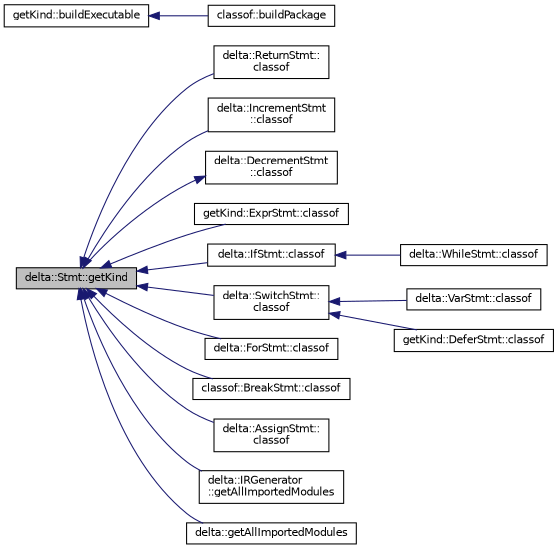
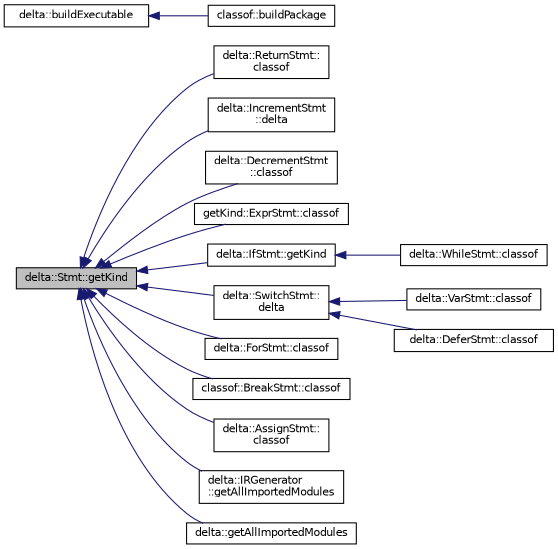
  digraph {
    rankdir=LR
    node [color=black fillcolor=white fontname=Helvetica fontsize=10 shape=record style=filled]
    edge [color=midnightblue dir=back fontname=Helvetica fontsize=10 labelfontname=Helvetica labelfontsize=10 style=solid]
    n1 [fillcolor=grey75 fontcolor=black height=0.2 label="delta::Stmt::getKind" width=0.4]
    n2 [height=0.2 label="delta::ReturnStmt::\lclassof" width=0.4]
-   n3 [height=0.2 label="delta::IncrementStmt\l::classof" width=0.4]
+   n3 [height=0.2 label="delta::IncrementStmt\l::delta" width=0.4]
    n4 [height=0.2 label="delta::DecrementStmt\l::classof" width=0.4]
    n5 [height=0.2 label="getKind::ExprStmt::classof" width=0.4]
-   n6 [height=0.2 label="delta::IfStmt::classof" width=0.4]
-   n7 [height=0.2 label="delta::SwitchStmt::\lclassof" width=0.4]
+   n6 [height=0.2 label="delta::IfStmt::getKind" width=0.4]
+   n7 [height=0.2 label="delta::SwitchStmt::\ldelta" width=0.4]
    n8 [height=0.2 label="delta::ForStmt::classof" width=0.4]
    n9 [height=0.2 label="classof::BreakStmt::classof" width=0.4]
    n10 [height=0.2 label="delta::AssignStmt::\lclassof" width=0.4]
    n11 [height=0.2 label="delta::IRGenerator\l::getAllImportedModules" width=0.4]
    n12 [height=0.2 label="delta::getAllImportedModules" width=0.4]
    n13 [height=0.2 label="delta::VarStmt::classof" width=0.4]
-   n14 [height=0.2 label="getKind::DeferStmt::classof" width=0.4]
+   n14 [height=0.2 label="delta::DeferStmt::classof" width=0.4]
    n15 [height=0.2 label="delta::WhileStmt::classof" width=0.4]
-   n16 [height=0.2 label="getKind::buildExecutable" width=0.4]
+   n16 [height=0.2 label="delta::buildExecutable" width=0.4]
    n17 [height=0.2 label="classof::buildPackage" width=0.4]
    n1 -> n2
    n1 -> n3
-   n4 -> n1
+   n1 -> n4
    n1 -> n5
    n1 -> n6
    n1 -> n7
    n1 -> n8
    n1 -> n9
    n1 -> n10
    n1 -> n11
    n1 -> n12
    n6 -> n15
    n7 -> n13
    n7 -> n14
    n16 -> n17
  }
